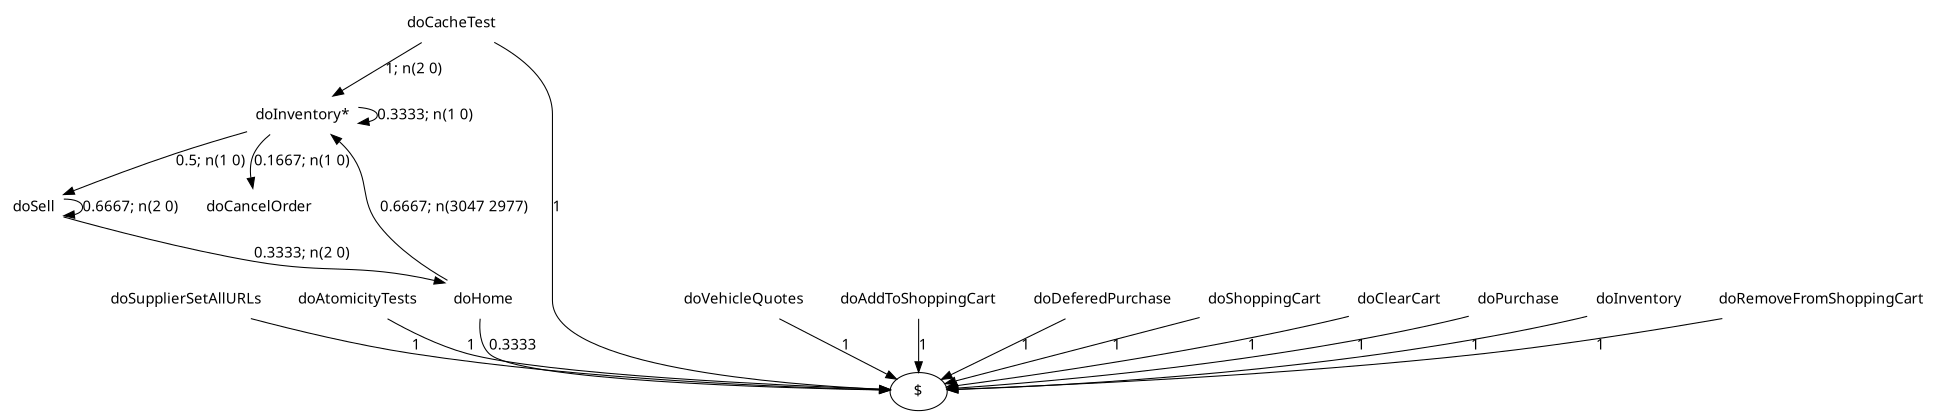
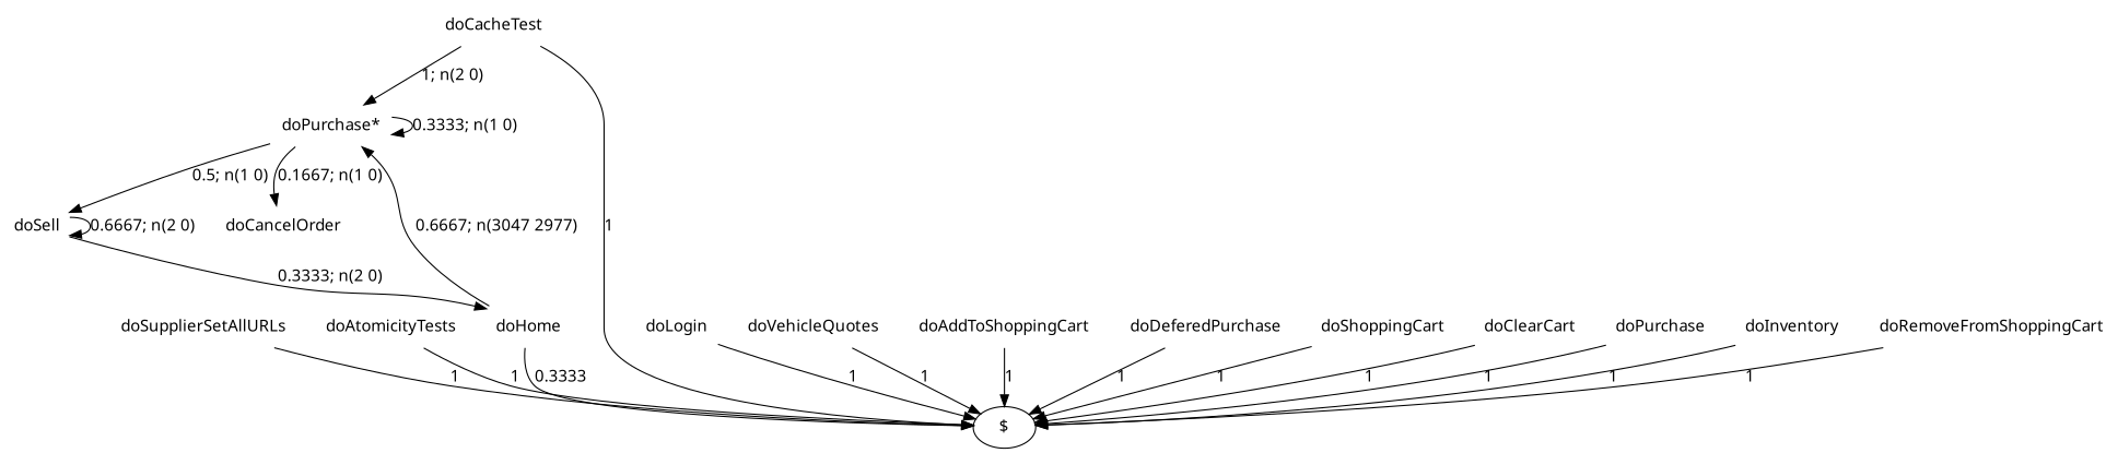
  digraph {
    fontname="Noto Sans"
    node [fontname="Noto Sans" shape=none]
    edge [fontname="Noto Sans" style=solid]
-   n1 [label="doInventory*"]
+   n1 [label="doPurchase*"]
    n2 [label=doSell]
    n3 [label=doCancelOrder]
    n4 [label=doHome]
    n5 [label=doSupplierSetAllURLs]
    "$" [shape=""]
    n7 [label=doAtomicityTests]
    n8 [label=doCacheTest]
+   n9 [label=doLogin]
    n10 [label=doVehicleQuotes]
    n11 [label=doAddToShoppingCart]
    n12 [label=doDeferedPurchase]
    n13 [label=doShoppingCart]
    n14 [label=doClearCart]
    n15 [label=doPurchase]
    n16 [label=doInventory]
    n17 [label=doRemoveFromShoppingCart]
    n1 -> n1 [label="0.3333; n(1 0)"]
    n1 -> n2 [label="0.5; n(1 0)"]
    n1 -> n3 [label="0.1667; n(1 0)"]
    n2 -> n2 [label="0.6667; n(2 0)"]
    n2 -> n4 [label="0.3333; n(2 0)"]
    n4 -> n1 [label="0.6667; n(3047 2977)"]
    n4 -> "$" [label=0.3333]
    n5 -> "$" [label=1]
    n7 -> "$" [label=1]
    n8 -> n1 [label="1; n(2 0)"]
    n8 -> "$" [label=1]
+   n9 -> "$" [label=1]
    n10 -> "$" [label=1]
    n11 -> "$" [label=1]
    n12 -> "$" [label=1]
    n13 -> "$" [label=1]
    n14 -> "$" [label=1]
    n15 -> "$" [label=1]
    n16 -> "$" [label=1]
    n17 -> "$" [label=1]
  }
